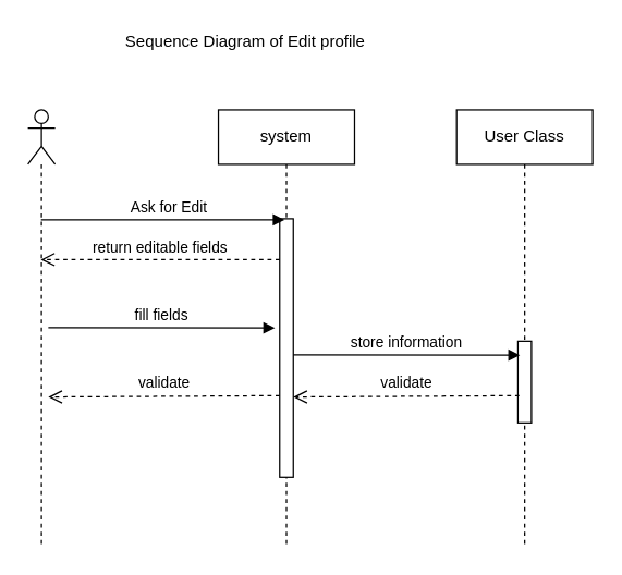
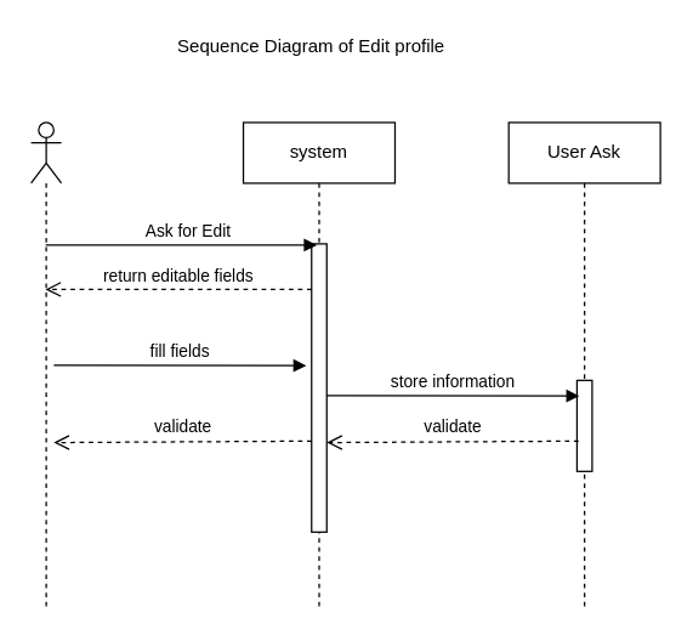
  <mxCell id="0" />
  <mxCell id="1" parent="0" />
  <mxCell id="2" value="" style="shape=umlLifeline;participant=umlActor;perimeter=lifelinePerimeter;whiteSpace=wrap;html=1;container=1;collapsible=0;recursiveResize=0;verticalAlign=top;spacingTop=36;labelBackgroundColor=#ffffff;outlineConnect=0;" vertex="1" parent="1"><mxGeometry x="20" y="80" width="20" height="320" as="geometry" /></mxCell>
  <mxCell id="3" value="system" style="shape=umlLifeline;perimeter=lifelinePerimeter;whiteSpace=wrap;html=1;container=1;collapsible=0;recursiveResize=0;outlineConnect=0;" vertex="1" parent="1"><mxGeometry x="160" y="80" width="100" height="320" as="geometry" /></mxCell>
  <mxCell id="4" value="" style="html=1;points=[];perimeter=orthogonalPerimeter;" vertex="1" parent="3"><mxGeometry x="45" y="80" width="10" height="190" as="geometry" /></mxCell>
- <mxCell id="5" value="User Class" style="shape=umlLifeline;perimeter=lifelinePerimeter;whiteSpace=wrap;html=1;container=1;collapsible=0;recursiveResize=0;outlineConnect=0;" vertex="1" parent="1"><mxGeometry x="335" y="80" width="100" height="320" as="geometry" /></mxCell>
+ <mxCell id="5" value="User Ask" style="shape=umlLifeline;perimeter=lifelinePerimeter;whiteSpace=wrap;html=1;container=1;collapsible=0;recursiveResize=0;outlineConnect=0;" vertex="1" parent="1"><mxGeometry x="335" y="80" width="100" height="320" as="geometry" /></mxCell>
  <mxCell id="6" value="" style="html=1;points=[];perimeter=orthogonalPerimeter;" vertex="1" parent="5"><mxGeometry x="45" y="170" width="10" height="60" as="geometry" /></mxCell>
- <mxCell id="7" value="Sequence Diagram of Edit profile" style="text;html=1;strokeColor=none;fillColor=none;align=center;verticalAlign=middle;whiteSpace=wrap;rounded=0;" vertex="1" parent="1"><mxGeometry x="15" y="20" width="330" height="20" as="geometry" /></mxCell>
+ <mxCell id="7" value="Sequence Diagram of Edit profile" style="text;html=1;strokeColor=none;fillColor=none;align=center;verticalAlign=middle;whiteSpace=wrap;rounded=0;" vertex="1" parent="1"><mxGeometry x="40" y="20" width="330" height="20" as="geometry" /></mxCell>
  <mxCell id="8" value="Ask for Edit&amp;nbsp;" style="html=1;verticalAlign=bottom;endArrow=block;entryX=0.333;entryY=0.254;entryDx=0;entryDy=0;entryPerimeter=0;" edge="1" parent="1"><mxGeometry x="0.066" width="80" relative="1" as="geometry"><mxPoint x="29.667" y="160.833" as="sourcePoint" /><mxPoint x="208.5" y="160.833" as="targetPoint" /><mxPoint as="offset" /></mxGeometry></mxCell>
  <mxCell id="9" value="fill fields" style="html=1;verticalAlign=bottom;endArrow=block;entryX=0;entryY=0;" edge="1" parent="1"><mxGeometry relative="1" as="geometry"><mxPoint x="35" y="240" as="sourcePoint" /><mxPoint x="201.534" y="240.241" as="targetPoint" /></mxGeometry></mxCell>
  <mxCell id="10" value="return editable fields" style="html=1;verticalAlign=bottom;endArrow=open;dashed=1;endSize=8;" edge="1" parent="1" target="2"><mxGeometry relative="1" as="geometry"><mxPoint x="205" y="190" as="sourcePoint" /><mxPoint x="47" y="190.5" as="targetPoint" /></mxGeometry></mxCell>
  <mxCell id="11" value="store information" style="html=1;verticalAlign=bottom;endArrow=block;entryX=0;entryY=0;" edge="1" parent="1"><mxGeometry relative="1" as="geometry"><mxPoint x="215" y="260" as="sourcePoint" /><mxPoint x="381.534" y="260.241" as="targetPoint" /></mxGeometry></mxCell>
  <mxCell id="12" value="validate" style="html=1;verticalAlign=bottom;endArrow=open;dashed=1;endSize=8;exitX=0.095;exitY=0.797;exitDx=0;exitDy=0;exitPerimeter=0;" edge="1" parent="1"><mxGeometry relative="1" as="geometry"><mxPoint x="381" y="290" as="sourcePoint" /><mxPoint x="215" y="291" as="targetPoint" /></mxGeometry></mxCell>
  <mxCell id="13" value="validate" style="html=1;verticalAlign=bottom;endArrow=open;dashed=1;endSize=8;exitX=0.095;exitY=0.797;exitDx=0;exitDy=0;exitPerimeter=0;" edge="1" parent="1"><mxGeometry relative="1" as="geometry"><mxPoint x="205" y="290" as="sourcePoint" /><mxPoint x="35" y="291" as="targetPoint" /></mxGeometry></mxCell>
